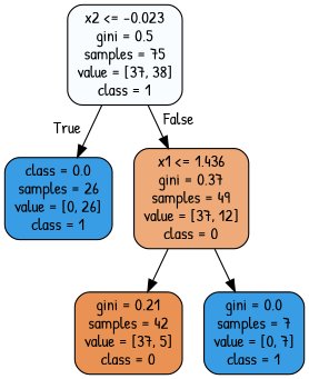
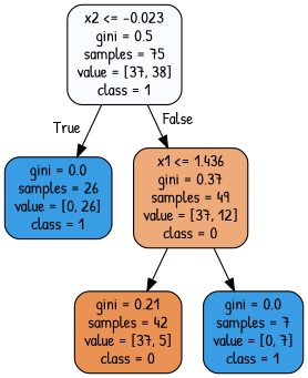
  digraph {
    fontname="Patrick Hand"
    node [color=black fillcolor="#399de5ff" fontname="Patrick Hand" shape=box style="filled, rounded"]
    edge [fontname="Patrick Hand"]
    n1 [fillcolor="#399de507" label="x2 <= -0.023\ngini = 0.5\nsamples = 75\nvalue = [37, 38]\nclass = 1"]
-   n2 [label="class = 0.0\nsamples = 26\nvalue = [0, 26]\nclass = 1"]
+   n2 [label="gini = 0.0\nsamples = 26\nvalue = [0, 26]\nclass = 1"]
    n3 [fillcolor="#e58139ac" label="x1 <= 1.436\ngini = 0.37\nsamples = 49\nvalue = [37, 12]\nclass = 0"]
    n4 [fillcolor="#e58139dd" label="gini = 0.21\nsamples = 42\nvalue = [37, 5]\nclass = 0"]
    n5 [label="gini = 0.0\nsamples = 7\nvalue = [0, 7]\nclass = 1"]
    n1 -> n2 [headlabel=True labelangle=45 labeldistance=2.5]
    n1 -> n3 [headlabel=False labelangle=-45 labeldistance=2.5]
    n3 -> n4
    n3 -> n5
  }
